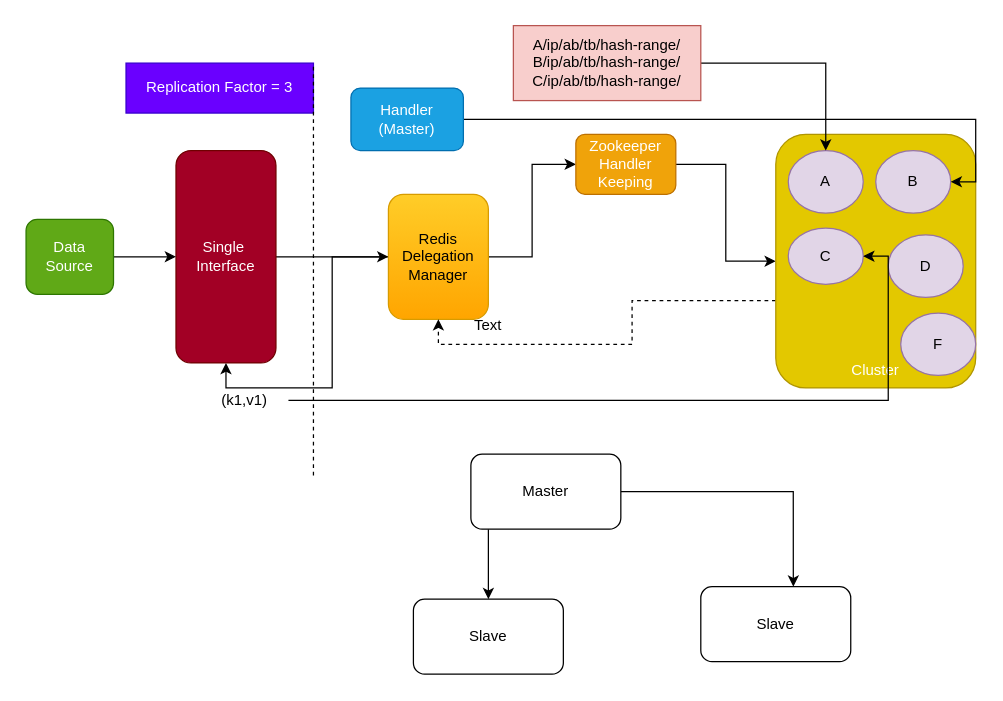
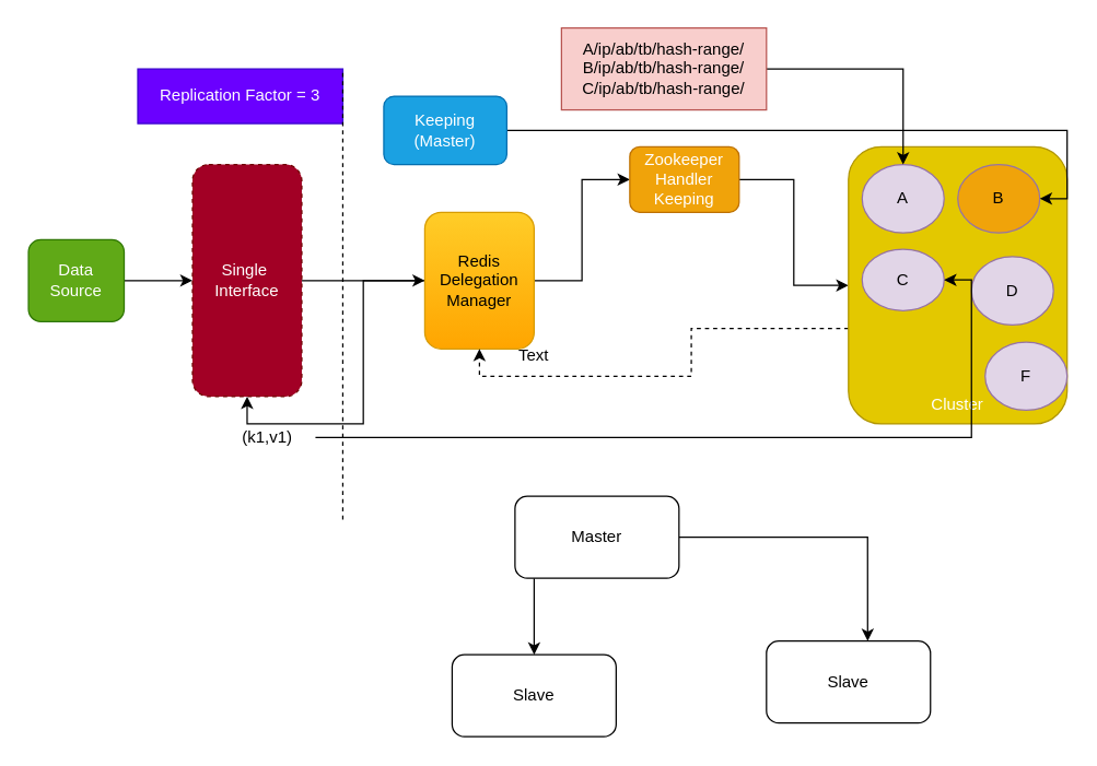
  <mxCell id="0" />
  <mxCell id="1" parent="0" />
  <mxCell id="2" value="" style="edgeStyle=orthogonalEdgeStyle;rounded=0;orthogonalLoop=1;jettySize=auto;html=1;" edge="1" parent="1" source="3" target="6"><mxGeometry relative="1" as="geometry" /></mxCell>
- <mxCell id="3" value="Single&amp;nbsp;&lt;br&gt;Interface" style="rounded=1;whiteSpace=wrap;html=1;fillColor=#a20025;strokeColor=#6F0000;fontColor=#ffffff;" vertex="1" parent="1"><mxGeometry x="140" y="120" width="80" height="170" as="geometry" /></mxCell>
+ <mxCell id="3" value="Single&amp;nbsp;&lt;br&gt;Interface" style="rounded=1;whiteSpace=wrap;html=1;fillColor=#a20025;strokeColor=#6F0000;fontColor=#ffffff;dashed=1;" vertex="1" parent="1"><mxGeometry x="140" y="120" width="80" height="170" as="geometry" /></mxCell>
  <mxCell id="4" value="" style="edgeStyle=orthogonalEdgeStyle;rounded=0;orthogonalLoop=1;jettySize=auto;html=1;" edge="1" parent="1" source="6" target="8"><mxGeometry relative="1" as="geometry" /></mxCell>
  <mxCell id="5" style="edgeStyle=orthogonalEdgeStyle;rounded=0;orthogonalLoop=1;jettySize=auto;html=1;entryX=0.5;entryY=1;entryDx=0;entryDy=0;" edge="1" parent="1" source="6" target="3"><mxGeometry relative="1" as="geometry" /></mxCell>
  <mxCell id="6" value="Redis Delegation&lt;br&gt;Manager" style="rounded=1;whiteSpace=wrap;html=1;fillColor=#ffcd28;strokeColor=#d79b00;gradientColor=#ffa500;" vertex="1" parent="1"><mxGeometry x="310" y="155" width="80" height="100" as="geometry" /></mxCell>
  <mxCell id="7" value="" style="edgeStyle=orthogonalEdgeStyle;rounded=0;orthogonalLoop=1;jettySize=auto;html=1;" edge="1" parent="1" source="8" target="10"><mxGeometry relative="1" as="geometry" /></mxCell>
  <mxCell id="8" value="Zookeeper&lt;br&gt;Handler Keeping" style="rounded=1;whiteSpace=wrap;html=1;fillColor=#f0a30a;strokeColor=#BD7000;fontColor=#ffffff;" vertex="1" parent="1"><mxGeometry x="460" y="107" width="80" height="48" as="geometry" /></mxCell>
  <mxCell id="9" style="edgeStyle=orthogonalEdgeStyle;rounded=0;orthogonalLoop=1;jettySize=auto;html=1;entryX=0.5;entryY=1;entryDx=0;entryDy=0;dashed=1;" edge="1" parent="1" source="10" target="6"><mxGeometry relative="1" as="geometry"><Array as="points"><mxPoint x="505" y="240" /><mxPoint x="505" y="275" /><mxPoint x="350" y="275" /></Array></mxGeometry></mxCell>
  <mxCell id="10" value="&lt;br&gt;&lt;br&gt;&lt;br&gt;&lt;br&gt;&lt;br&gt;&lt;br&gt;&lt;br&gt;&lt;br&gt;&lt;br&gt;&lt;br&gt;&lt;br&gt;&lt;br&gt;Cluster" style="rounded=1;whiteSpace=wrap;html=1;fillColor=#e3c800;strokeColor=#B09500;fontColor=#ffffff;" vertex="1" parent="1"><mxGeometry x="620" y="107" width="160" height="203" as="geometry" /></mxCell>
  <mxCell id="11" value="" style="edgeStyle=orthogonalEdgeStyle;rounded=0;orthogonalLoop=1;jettySize=auto;html=1;" edge="1" parent="1" source="13" target="14"><mxGeometry relative="1" as="geometry"><Array as="points"><mxPoint x="390" y="449" /><mxPoint x="390" y="449" /></Array></mxGeometry></mxCell>
  <mxCell id="12" style="edgeStyle=orthogonalEdgeStyle;rounded=0;orthogonalLoop=1;jettySize=auto;html=1;entryX=0.617;entryY=0;entryDx=0;entryDy=0;entryPerimeter=0;" edge="1" parent="1" source="13" target="15"><mxGeometry relative="1" as="geometry" /></mxCell>
  <mxCell id="13" value="Master" style="rounded=1;whiteSpace=wrap;html=1;" vertex="1" parent="1"><mxGeometry x="376" y="363" width="120" height="60" as="geometry" /></mxCell>
  <mxCell id="14" value="Slave" style="rounded=1;whiteSpace=wrap;html=1;" vertex="1" parent="1"><mxGeometry x="330" y="479" width="120" height="60" as="geometry" /></mxCell>
  <mxCell id="15" value="Slave" style="rounded=1;whiteSpace=wrap;html=1;" vertex="1" parent="1"><mxGeometry x="560" y="469" width="120" height="60" as="geometry" /></mxCell>
  <mxCell id="16" value="A" style="ellipse;whiteSpace=wrap;html=1;fillColor=#e1d5e7;strokeColor=#9673a6;" vertex="1" parent="1"><mxGeometry x="630" y="120" width="60" height="50" as="geometry" /></mxCell>
  <mxCell id="17" value="C" style="ellipse;whiteSpace=wrap;html=1;fillColor=#e1d5e7;strokeColor=#9673a6;" vertex="1" parent="1"><mxGeometry x="630" y="182" width="60" height="45" as="geometry" /></mxCell>
- <mxCell id="18" value="B" style="ellipse;whiteSpace=wrap;html=1;fillColor=#e1d5e7;strokeColor=#9673a6;" vertex="1" parent="1"><mxGeometry x="700" y="120" width="60" height="50" as="geometry" /></mxCell>
+ <mxCell id="18" value="B" style="ellipse;whiteSpace=wrap;html=1;fillColor=#f0a30a;strokeColor=#9673a6;" vertex="1" parent="1"><mxGeometry x="700" y="120" width="60" height="50" as="geometry" /></mxCell>
  <mxCell id="19" value="D" style="ellipse;whiteSpace=wrap;html=1;fillColor=#e1d5e7;strokeColor=#9673a6;" vertex="1" parent="1"><mxGeometry x="710" y="187.5" width="60" height="50" as="geometry" /></mxCell>
  <mxCell id="20" style="edgeStyle=orthogonalEdgeStyle;rounded=0;orthogonalLoop=1;jettySize=auto;html=1;entryX=1;entryY=0.5;entryDx=0;entryDy=0;" edge="1" parent="1" source="21" target="17"><mxGeometry relative="1" as="geometry" /></mxCell>
  <mxCell id="21" value="(k1,v1)" style="text;html=1;strokeColor=none;fillColor=none;align=center;verticalAlign=middle;whiteSpace=wrap;rounded=0;" vertex="1" parent="1"><mxGeometry x="160" y="310" width="70" height="20" as="geometry" /></mxCell>
  <mxCell id="22" style="edgeStyle=orthogonalEdgeStyle;rounded=0;orthogonalLoop=1;jettySize=auto;html=1;" edge="1" parent="1" source="23" target="16"><mxGeometry relative="1" as="geometry" /></mxCell>
  <mxCell id="23" value="A/ip/ab/tb/hash-range/&lt;br&gt;B/ip/ab/tb/hash-range/&lt;br&gt;C/ip/ab/tb/hash-range/" style="text;html=1;strokeColor=#b85450;fillColor=#f8cecc;align=center;verticalAlign=middle;whiteSpace=wrap;rounded=0;" vertex="1" parent="1"><mxGeometry x="410" y="20" width="150" height="60" as="geometry" /></mxCell>
  <mxCell id="24" value="Text" style="text;html=1;strokeColor=none;fillColor=none;align=center;verticalAlign=middle;whiteSpace=wrap;rounded=0;" vertex="1" parent="1"><mxGeometry x="370" y="250" width="40" height="20" as="geometry" /></mxCell>
  <mxCell id="25" value="Replication Factor = 3" style="text;html=1;strokeColor=#3700CC;fillColor=#6a00ff;align=center;verticalAlign=middle;whiteSpace=wrap;rounded=0;fontColor=#ffffff;" vertex="1" parent="1"><mxGeometry x="100" y="50" width="150" height="40" as="geometry" /></mxCell>
  <mxCell id="26" style="edgeStyle=orthogonalEdgeStyle;rounded=0;orthogonalLoop=1;jettySize=auto;html=1;entryX=0;entryY=0.5;entryDx=0;entryDy=0;" edge="1" parent="1" source="27" target="3"><mxGeometry relative="1" as="geometry" /></mxCell>
  <mxCell id="27" value="Data&lt;br&gt;Source" style="rounded=1;whiteSpace=wrap;html=1;fillColor=#60a917;strokeColor=#2D7600;fontColor=#ffffff;" vertex="1" parent="1"><mxGeometry x="20" y="175" width="70" height="60" as="geometry" /></mxCell>
  <mxCell id="28" value="" style="endArrow=none;dashed=1;html=1;" edge="1" parent="1"><mxGeometry width="50" height="50" relative="1" as="geometry"><mxPoint x="250" y="380" as="sourcePoint" /><mxPoint x="250" y="50" as="targetPoint" /></mxGeometry></mxCell>
  <mxCell id="29" value="F" style="ellipse;whiteSpace=wrap;html=1;fillColor=#e1d5e7;strokeColor=#9673a6;" vertex="1" parent="1"><mxGeometry x="720" y="250" width="60" height="50" as="geometry" /></mxCell>
  <mxCell id="30" style="edgeStyle=orthogonalEdgeStyle;rounded=0;orthogonalLoop=1;jettySize=auto;html=1;entryX=1;entryY=0.5;entryDx=0;entryDy=0;" edge="1" parent="1" source="31" target="18"><mxGeometry relative="1" as="geometry" /></mxCell>
- <mxCell id="31" value="Handler&lt;br&gt;(Master)" style="rounded=1;whiteSpace=wrap;html=1;fillColor=#1ba1e2;strokeColor=#006EAF;fontColor=#ffffff;" vertex="1" parent="1"><mxGeometry x="280" y="70" width="90" height="50" as="geometry" /></mxCell>
+ <mxCell id="31" value="Keeping&lt;br&gt;(Master)" style="rounded=1;whiteSpace=wrap;html=1;fillColor=#1ba1e2;strokeColor=#006EAF;fontColor=#ffffff;" vertex="1" parent="1"><mxGeometry x="280" y="70" width="90" height="50" as="geometry" /></mxCell>
